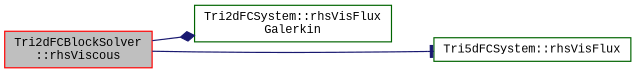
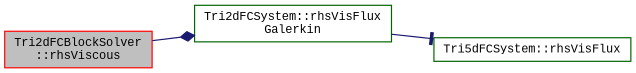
  digraph {
    fontname="Liberation Mono"
    rankdir=LR
    node [color=darkgreen fillcolor=white fontname="Liberation Mono" fontsize=10 shape=record style=filled]
    edge [color=midnightblue fontname="Liberation Mono" fontsize=10 labelfontname=Helvetica labelfontsize=10 style=solid]
    n1 [color=red fillcolor=grey75 fontcolor=black height=0.2 label="Tri2dFCBlockSolver\l::rhsViscous" width=0.4]
    n2 [height=0.2 label="Tri2dFCSystem::rhsVisFlux\lGalerkin" width=0.4]
    n3 [height=0.2 label="Tri5dFCSystem::rhsVisFlux" width=0.4]
    n1 -> n2 [arrowhead=diamond]
-   n1 -> n3 [arrowhead=tee]
+   n2 -> n3 [arrowhead=tee]
  }
